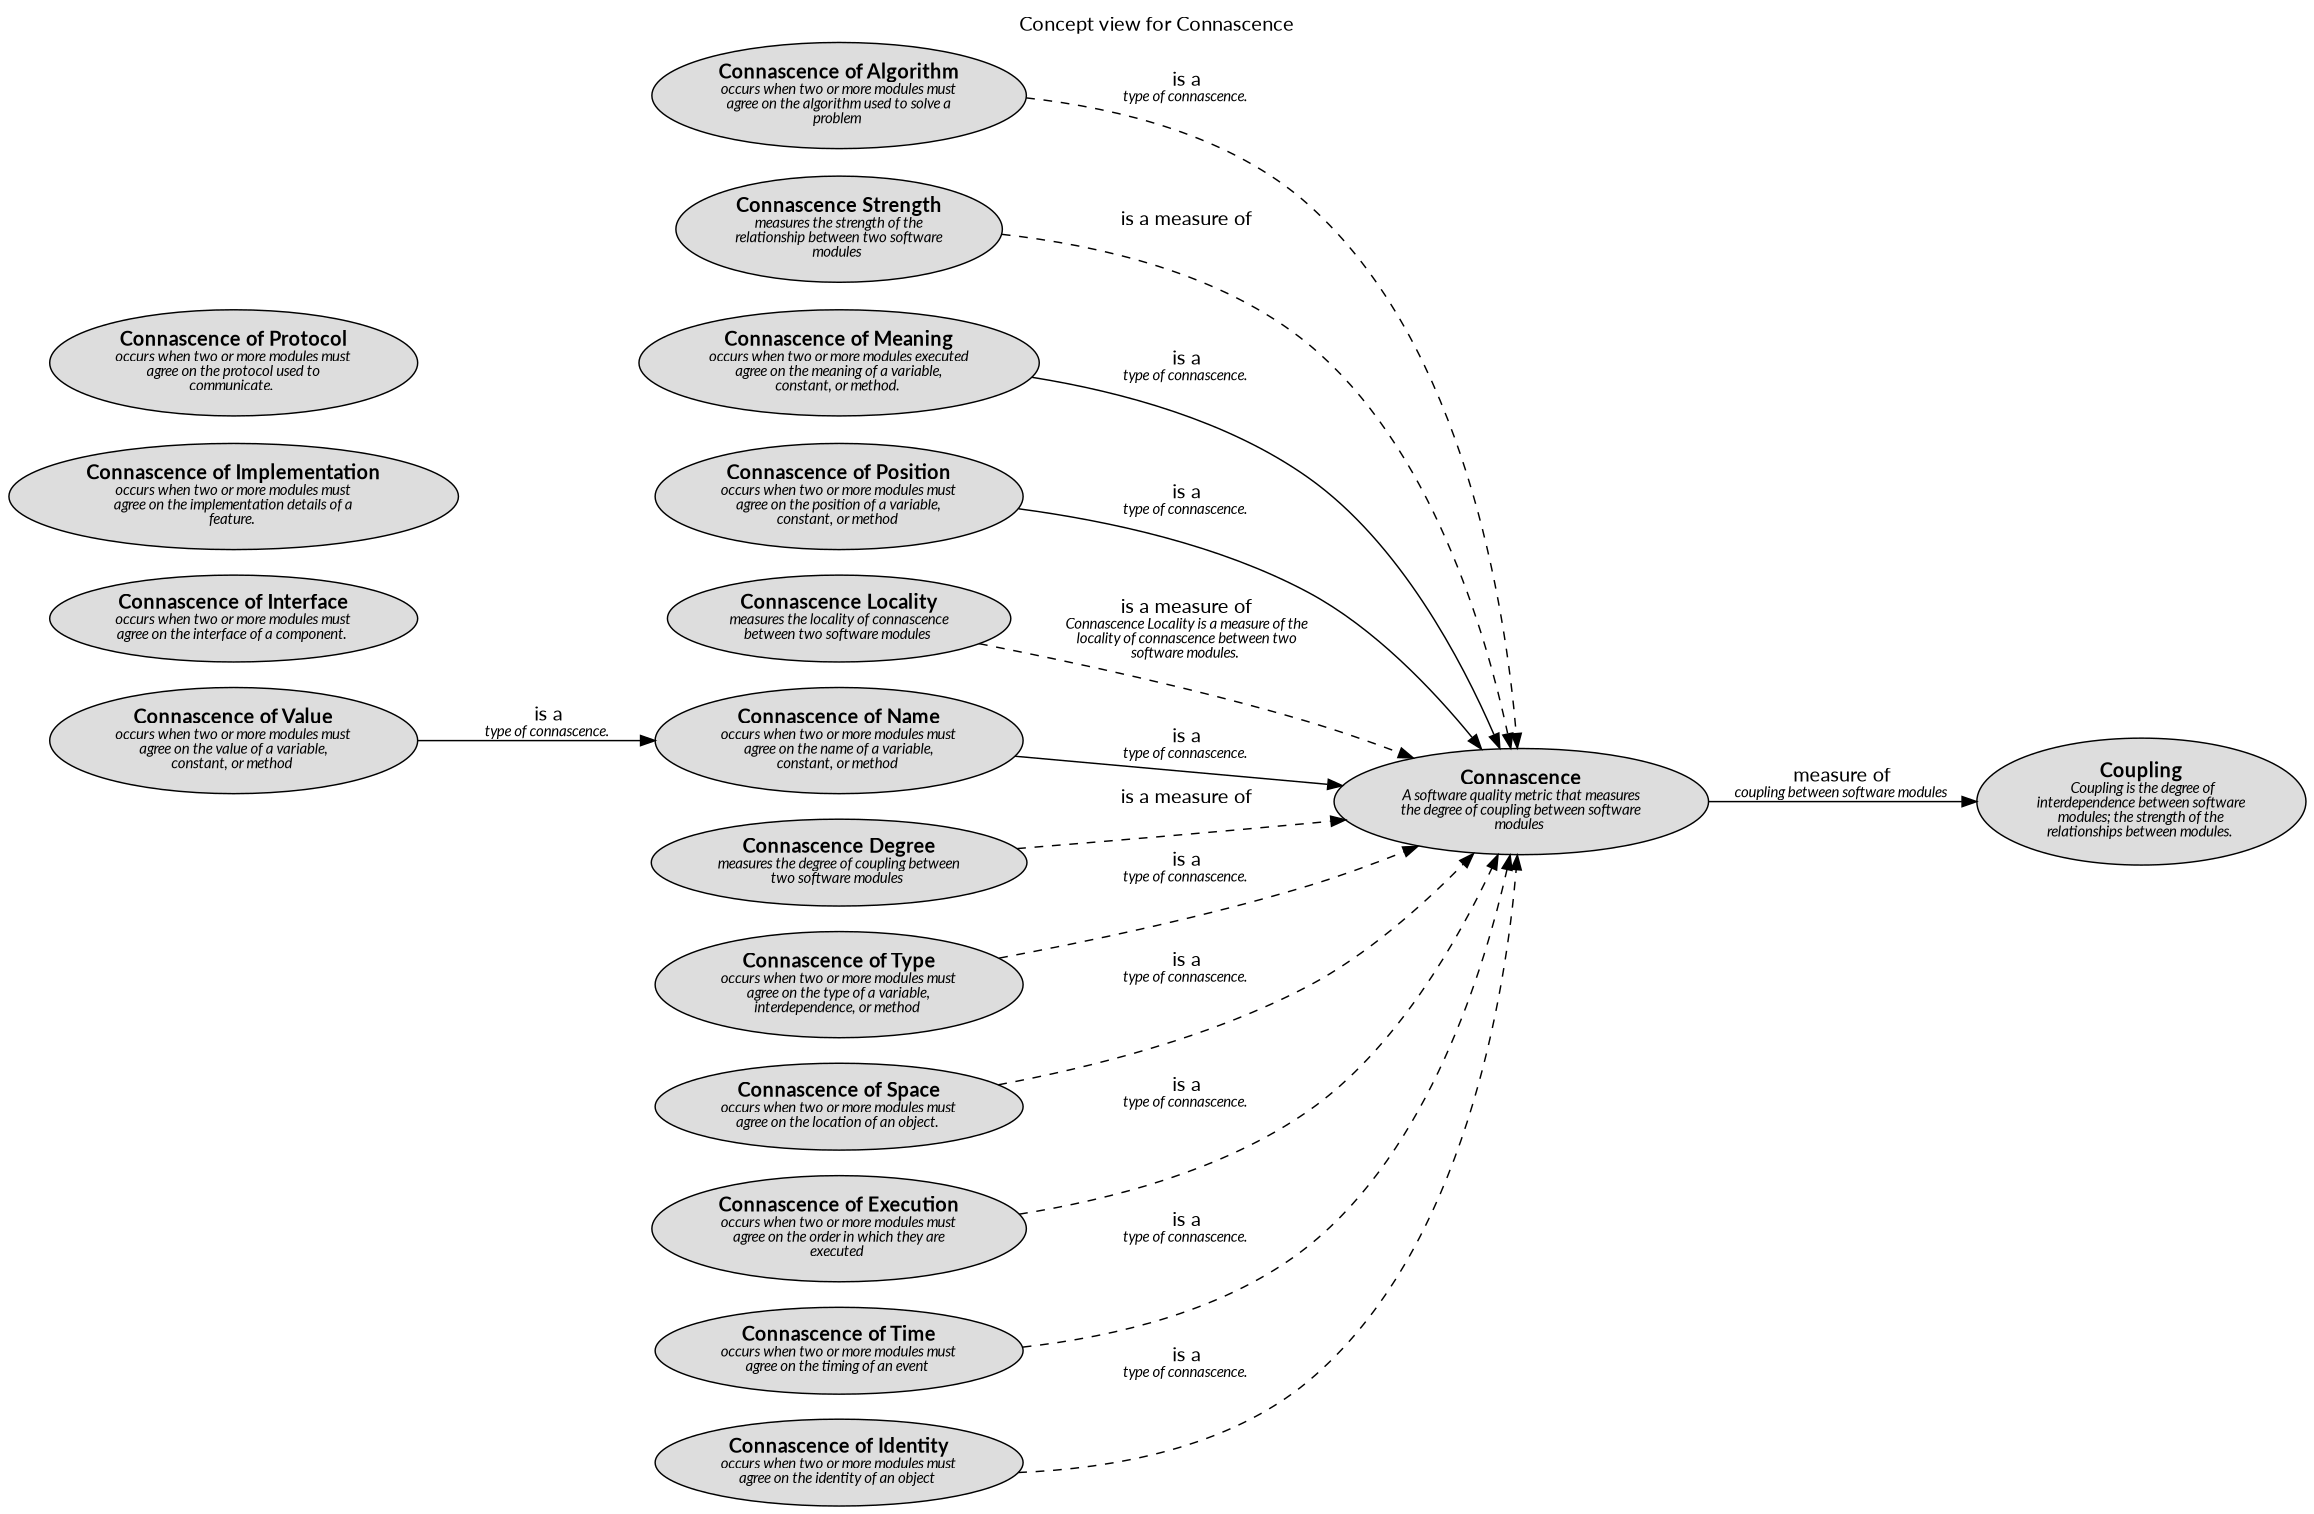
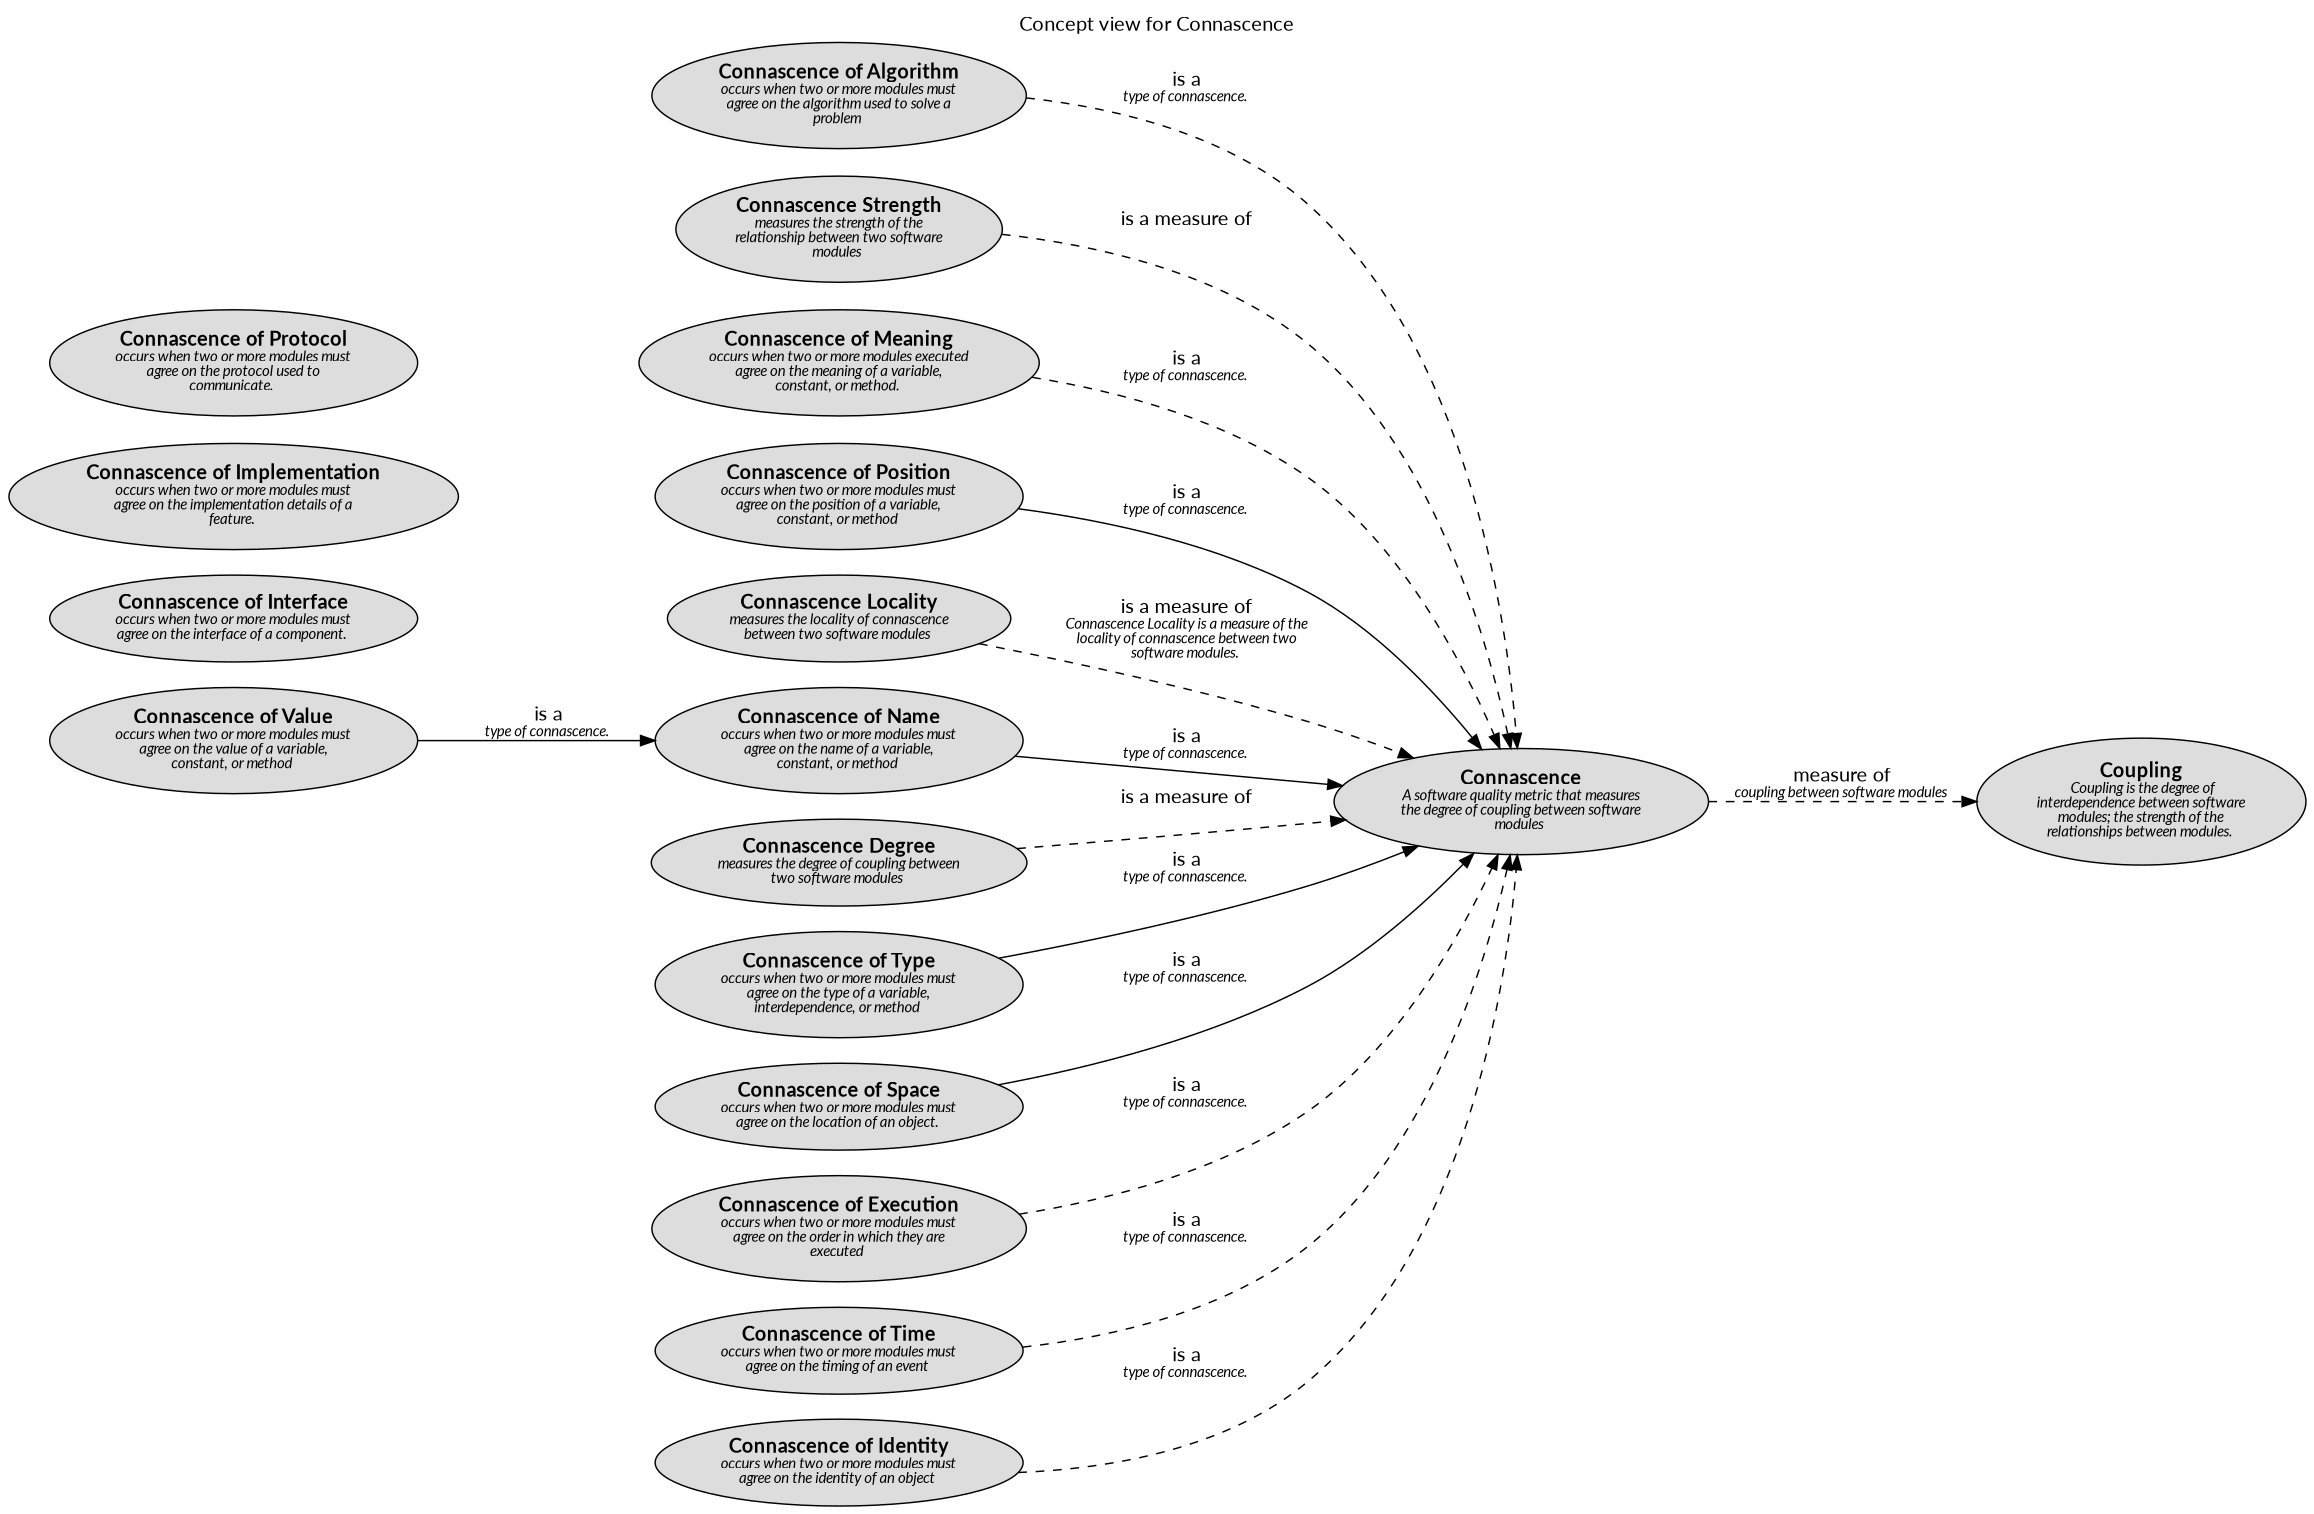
  digraph {
    fontname=Lato
    label="Concept view for Connascence"
    labelloc=t
    rankdir=LR
    node [fillcolor="#dddddd" fontname=Lato shape=ellipse style=filled]
    edge [fontname=Lato style=dashed]
    n1 [label=<<B>Connascence of Algorithm</B><BR/><FONT POINT-SIZE="10"><I>occurs when two or more modules must<BR/>agree on the algorithm used to solve a<BR/>problem </I></FONT>>]
    n2 [label=<<B>Connascence</B><BR/><FONT POINT-SIZE="10"><I>A software quality metric that measures<BR/>the degree of coupling between software<BR/>modules </I></FONT>>]
    n3 [label=<<B> Coupling </B><BR/><FONT POINT-SIZE="10"><I> Coupling is the degree of<BR/>interdependence between software<BR/>modules; the strength of the<BR/>relationships between modules. </I></FONT>>]
    n4 [label=<<B>Connascence Strength</B><BR/><FONT POINT-SIZE="10"><I>measures the strength of the<BR/>relationship between two software<BR/>modules </I></FONT>>]
    n5 [label=<<B>Connascence of Meaning</B><BR/><FONT POINT-SIZE="10"><I>occurs when two or more modules executed<BR/>agree on the meaning of a variable,<BR/>constant, or method. </I></FONT>>]
    n6 [label=<<B>Connascence of Position</B><BR/><FONT POINT-SIZE="10"><I>occurs when two or more modules must<BR/>agree on the position of a variable,<BR/>constant, or method </I></FONT>>]
    n7 [label=<<B>Connascence Locality</B><BR/><FONT POINT-SIZE="10"><I>measures the locality of connascence<BR/>between two software modules </I></FONT>>]
    n8 [label=<<B>Connascence of Interface</B><BR/><FONT POINT-SIZE="10"><I>occurs when two or more modules must<BR/>agree on the interface of a component. </I></FONT>>]
    n9 [label=<<B>Connascence of Name</B><BR/><FONT POINT-SIZE="10"><I>occurs when two or more modules must<BR/>agree on the name of a variable,<BR/>constant, or method </I></FONT>>]
    n10 [label=<<B>Connascence of Implementation</B><BR/><FONT POINT-SIZE="10"><I>occurs when two or more modules must<BR/>agree on the implementation details of a<BR/>feature. </I></FONT>>]
    n11 [label=<<B>Connascence Degree</B><BR/><FONT POINT-SIZE="10"><I>measures the degree of coupling between<BR/>two software modules </I></FONT>>]
    n12 [label=<<B>Connascence of Type</B><BR/><FONT POINT-SIZE="10"><I>occurs when two or more modules must<BR/>agree on the type of a variable,<BR/>interdependence, or method </I></FONT>>]
    n13 [label=<<B>Connascence of Space</B><BR/><FONT POINT-SIZE="10"><I>occurs when two or more modules must<BR/>agree on the location of an object. </I></FONT>>]
    n14 [label=<<B>Connascence of Execution</B><BR/><FONT POINT-SIZE="10"><I>occurs when two or more modules must<BR/>agree on the order in which they are<BR/>executed </I></FONT>>]
    n15 [label=<<B>Connascence of Time</B><BR/><FONT POINT-SIZE="10"><I>occurs when two or more modules must<BR/>agree on the timing of an event </I></FONT>>]
    n16 [label=<<B>Connascence of Identity</B><BR/><FONT POINT-SIZE="10"><I>occurs when two or more modules must<BR/>agree on the identity of an object </I></FONT>>]
    n17 [label=<<B>Connascence of Value</B><BR/><FONT POINT-SIZE="10"><I>occurs when two or more modules must<BR/>agree on the value of a variable,<BR/>constant, or method </I></FONT>>]
    n18 [label=<<B>Connascence of Protocol</B><BR/><FONT POINT-SIZE="10"><I>occurs when two or more modules must<BR/>agree on the protocol used to<BR/>communicate. </I></FONT>>]
    n1 -> n2 [label=<is a<BR/><FONT POINT-SIZE="10"><I>type of connascence. </I></FONT>>]
-   n2 -> n3 [label=<measure of<BR/><FONT POINT-SIZE="10"><I>coupling between software modules </I></FONT>> style=solid]
+   n2 -> n3 [label=<measure of<BR/><FONT POINT-SIZE="10"><I>coupling between software modules </I></FONT>>]
    n4 -> n2 [label=<is a measure of<BR/><FONT POINT-SIZE="10"><I> </I></FONT>>]
-   n5 -> n2 [label=<is a<BR/><FONT POINT-SIZE="10"><I>type of connascence. </I></FONT>> style=solid]
+   n5 -> n2 [label=<is a<BR/><FONT POINT-SIZE="10"><I>type of connascence. </I></FONT>>]
    n6 -> n2 [label=<is a<BR/><FONT POINT-SIZE="10"><I>type of connascence. </I></FONT>> style=solid]
    n7 -> n2 [label=<is a measure of<BR/><FONT POINT-SIZE="10"><I>Connascence Locality is a measure of the<BR/>locality of connascence between two<BR/>software modules. </I></FONT>>]
    n9 -> n2 [label=<is a<BR/><FONT POINT-SIZE="10"><I>type of connascence. </I></FONT>> style=solid]
    n11 -> n2 [label=<is a measure of<BR/><FONT POINT-SIZE="10"><I> </I></FONT>>]
-   n12 -> n2 [label=<is a<BR/><FONT POINT-SIZE="10"><I>type of connascence. </I></FONT>>]
-   n13 -> n2 [label=<is a<BR/><FONT POINT-SIZE="10"><I>type of connascence. </I></FONT>>]
+   n12 -> n2 [label=<is a<BR/><FONT POINT-SIZE="10"><I>type of connascence. </I></FONT>> style=solid]
+   n13 -> n2 [label=<is a<BR/><FONT POINT-SIZE="10"><I>type of connascence. </I></FONT>> style=solid]
    n14 -> n2 [label=<is a<BR/><FONT POINT-SIZE="10"><I>type of connascence. </I></FONT>>]
    n15 -> n2 [label=<is a<BR/><FONT POINT-SIZE="10"><I>type of connascence. </I></FONT>>]
    n16 -> n2 [label=<is a<BR/><FONT POINT-SIZE="10"><I>type of connascence. </I></FONT>>]
    n17 -> n9 [label=<is a<BR/><FONT POINT-SIZE="10"><I>type of connascence. </I></FONT>> style=solid]
  }
